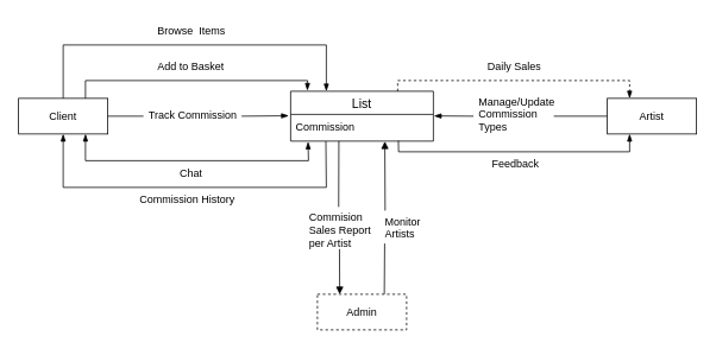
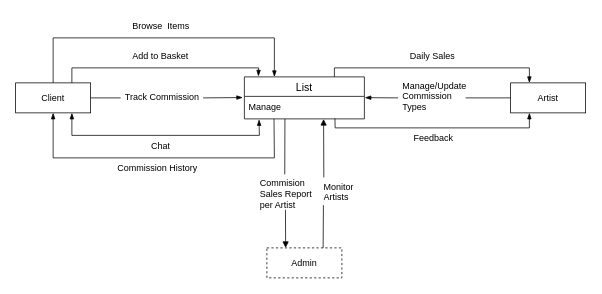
  <mxCell id="0" />
  <mxCell id="1" parent="0" />
  <mxCell id="2" value="Client" style="whiteSpace=wrap;html=1;align=center;" parent="1" vertex="1"><mxGeometry x="20" y="110" width="100" height="40" as="geometry" /></mxCell>
  <mxCell id="3" value="List" style="swimlane;fontStyle=0;childLayout=stackLayout;horizontal=1;startSize=26;horizontalStack=0;resizeParent=1;resizeParentMax=0;resizeLast=0;collapsible=1;marginBottom=0;align=center;fontSize=14;" parent="1" vertex="1"><mxGeometry x="325" y="102" width="160" height="56" as="geometry" /></mxCell>
- <mxCell id="4" value="Commission" style="text;strokeColor=none;fillColor=none;spacingLeft=4;spacingRight=4;overflow=hidden;rotatable=0;points=[[0,0.5],[1,0.5]];portConstraint=eastwest;fontSize=12;whiteSpace=wrap;html=1;" parent="3" vertex="1"><mxGeometry y="26" width="160" height="30" as="geometry" /></mxCell>
+ <mxCell id="4" value="Manage" style="text;strokeColor=none;fillColor=none;spacingLeft=4;spacingRight=4;overflow=hidden;rotatable=0;points=[[0,0.5],[1,0.5]];portConstraint=eastwest;fontSize=12;whiteSpace=wrap;html=1;" parent="3" vertex="1"><mxGeometry y="26" width="160" height="30" as="geometry" /></mxCell>
  <mxCell id="5" value="Artist" style="whiteSpace=wrap;html=1;align=center;" parent="1" vertex="1"><mxGeometry x="680" y="110" width="100" height="40" as="geometry" /></mxCell>
  <mxCell id="6" value="Admin" style="whiteSpace=wrap;html=1;align=center;dashed=1;" parent="1" vertex="1"><mxGeometry x="355" y="330" width="100" height="40" as="geometry" /></mxCell>
  <mxCell id="7" value="Browse&amp;nbsp; Items" style="text;strokeColor=none;fillColor=none;spacingLeft=4;spacingRight=4;overflow=hidden;rotatable=0;points=[[0,0.5],[1,0.5]];portConstraint=eastwest;fontSize=12;whiteSpace=wrap;html=1;" parent="1" vertex="1"><mxGeometry x="170" y="20" width="90" height="30" as="geometry" /></mxCell>
  <mxCell id="8" value="Add to Basket" style="text;strokeColor=none;fillColor=none;spacingLeft=4;spacingRight=4;overflow=hidden;rotatable=0;points=[[0,0.5],[1,0.5]];portConstraint=eastwest;fontSize=12;whiteSpace=wrap;html=1;" parent="1" vertex="1"><mxGeometry x="170" y="60" width="90" height="30" as="geometry" /></mxCell>
  <mxCell id="9" value="Track Commission" style="text;strokeColor=none;fillColor=none;spacingLeft=4;spacingRight=4;overflow=hidden;rotatable=0;points=[[0,0.5],[1,0.5]];portConstraint=eastwest;fontSize=12;whiteSpace=wrap;html=1;" parent="1" vertex="1"><mxGeometry x="160" y="115" width="110" height="30" as="geometry" /></mxCell>
  <mxCell id="10" value="Chat" style="text;strokeColor=none;fillColor=none;spacingLeft=4;spacingRight=4;overflow=hidden;rotatable=0;points=[[0,0.5],[1,0.5]];portConstraint=eastwest;fontSize=12;whiteSpace=wrap;html=1;" parent="1" vertex="1"><mxGeometry x="195" y="180" width="40" height="30" as="geometry" /></mxCell>
  <mxCell id="11" value="Commission History" style="text;strokeColor=none;fillColor=none;spacingLeft=4;spacingRight=4;overflow=hidden;rotatable=0;points=[[0,0.5],[1,0.5]];portConstraint=eastwest;fontSize=12;whiteSpace=wrap;html=1;" parent="1" vertex="1"><mxGeometry x="150" y="210" width="130" height="30" as="geometry" /></mxCell>
  <mxCell id="12" value="Daily Sales" style="text;strokeColor=none;fillColor=none;spacingLeft=4;spacingRight=4;overflow=hidden;rotatable=0;points=[[0,0.5],[1,0.5]];portConstraint=eastwest;fontSize=12;whiteSpace=wrap;html=1;" parent="1" vertex="1"><mxGeometry x="540" y="60" width="80" height="30" as="geometry" /></mxCell>
  <mxCell id="13" value="Manage/Update Commission Types" style="text;strokeColor=none;fillColor=none;spacingLeft=4;spacingRight=4;overflow=hidden;rotatable=0;points=[[0,0.5],[1,0.5]];portConstraint=eastwest;fontSize=12;whiteSpace=wrap;html=1;" parent="1" vertex="1"><mxGeometry x="530" y="100" width="100" height="60" as="geometry" /></mxCell>
  <mxCell id="14" value="Feedback" style="text;strokeColor=none;fillColor=none;spacingLeft=4;spacingRight=4;overflow=hidden;rotatable=0;points=[[0,0.5],[1,0.5]];portConstraint=eastwest;fontSize=12;whiteSpace=wrap;html=1;" parent="1" vertex="1"><mxGeometry x="545" y="170" width="70" height="30" as="geometry" /></mxCell>
  <mxCell id="15" value="Commision Sales Report per Artist" style="text;strokeColor=none;fillColor=none;spacingLeft=4;spacingRight=4;overflow=hidden;rotatable=0;points=[[0,0.5],[1,0.5]];portConstraint=eastwest;fontSize=12;whiteSpace=wrap;html=1;" parent="1" vertex="1"><mxGeometry x="340" y="230" width="85" height="50" as="geometry" /></mxCell>
  <mxCell id="16" value="Monitor Artists" style="text;strokeColor=none;fillColor=none;spacingLeft=4;spacingRight=4;overflow=hidden;rotatable=0;points=[[0,0.5],[1,0.5]];portConstraint=eastwest;fontSize=12;whiteSpace=wrap;html=1;" parent="1" vertex="1"><mxGeometry x="425" y="235" width="50" height="40" as="geometry" /></mxCell>
  <mxCell id="17" value="" style="endArrow=blockThin;html=1;rounded=0;exitX=0.5;exitY=0;exitDx=0;exitDy=0;entryX=0.25;entryY=0;entryDx=0;entryDy=0;endFill=1;" parent="1" source="2" target="3" edge="1"><mxGeometry relative="1" as="geometry"><mxPoint x="125" y="-90" as="sourcePoint" /><mxPoint x="360" y="50" as="targetPoint" /><Array as="points"><mxPoint x="70" y="50" /><mxPoint x="365" y="50" /></Array></mxGeometry></mxCell>
  <mxCell id="18" value="" style="endArrow=blockThin;html=1;rounded=0;exitX=0.75;exitY=0;exitDx=0;exitDy=0;entryX=0.117;entryY=-0.013;entryDx=0;entryDy=0;entryPerimeter=0;endFill=1;" parent="1" source="2" target="3" edge="1"><mxGeometry relative="1" as="geometry"><mxPoint x="290" y="120" as="sourcePoint" /><mxPoint x="450" y="120" as="targetPoint" /><Array as="points"><mxPoint x="95" y="90" /><mxPoint x="344" y="90" /></Array></mxGeometry></mxCell>
  <mxCell id="19" value="" style="endArrow=none;html=1;rounded=0;exitX=1;exitY=0.5;exitDx=0;exitDy=0;" parent="1" source="2" target="9" edge="1"><mxGeometry relative="1" as="geometry"><mxPoint x="280" y="110" as="sourcePoint" /><mxPoint x="440" y="110" as="targetPoint" /></mxGeometry></mxCell>
  <mxCell id="20" value="" style="endArrow=blockThin;html=1;rounded=0;entryX=-0.013;entryY=0.052;entryDx=0;entryDy=0;entryPerimeter=0;endFill=1;" parent="1" target="4" edge="1"><mxGeometry relative="1" as="geometry"><mxPoint x="270" y="130" as="sourcePoint" /><mxPoint x="310" y="130" as="targetPoint" /></mxGeometry></mxCell>
  <mxCell id="21" value="" style="endArrow=blockThin;html=1;rounded=0;exitX=0.75;exitY=1;exitDx=0;exitDy=0;entryX=0.122;entryY=1.024;entryDx=0;entryDy=0;entryPerimeter=0;startArrow=blockThin;startFill=1;endFill=1;" parent="1" source="2" target="4" edge="1"><mxGeometry relative="1" as="geometry"><mxPoint x="290" y="110" as="sourcePoint" /><mxPoint x="450" y="110" as="targetPoint" /><Array as="points"><mxPoint x="95" y="180" /><mxPoint x="345" y="180" /></Array></mxGeometry></mxCell>
  <mxCell id="22" value="" style="endArrow=none;html=1;rounded=0;exitX=0.5;exitY=1;exitDx=0;exitDy=0;entryX=0.247;entryY=1.005;entryDx=0;entryDy=0;entryPerimeter=0;startArrow=blockThin;startFill=1;" parent="1" source="2" target="4" edge="1"><mxGeometry relative="1" as="geometry"><mxPoint x="250" y="90" as="sourcePoint" /><mxPoint x="410" y="90" as="targetPoint" /><Array as="points"><mxPoint x="70" y="210" /><mxPoint x="365" y="210" /></Array></mxGeometry></mxCell>
- <mxCell id="23" value="" style="endArrow=blockThin;html=1;rounded=0;exitX=0.75;exitY=0;exitDx=0;exitDy=0;entryX=0.25;entryY=0;entryDx=0;entryDy=0;endFill=1;dashed=1;" parent="1" source="3" target="5" edge="1"><mxGeometry relative="1" as="geometry"><mxPoint x="460" y="100" as="sourcePoint" /><mxPoint x="390" y="30" as="targetPoint" /><Array as="points"><mxPoint x="445" y="90" /><mxPoint x="705" y="90" /></Array></mxGeometry></mxCell>
+ <mxCell id="23" value="" style="endArrow=blockThin;html=1;rounded=0;exitX=0.75;exitY=0;exitDx=0;exitDy=0;entryX=0.25;entryY=0;entryDx=0;entryDy=0;endFill=1;" parent="1" source="3" target="5" edge="1"><mxGeometry relative="1" as="geometry"><mxPoint x="460" y="100" as="sourcePoint" /><mxPoint x="390" y="30" as="targetPoint" /><Array as="points"><mxPoint x="445" y="90" /><mxPoint x="705" y="90" /></Array></mxGeometry></mxCell>
  <mxCell id="24" value="" style="endArrow=none;html=1;rounded=0;exitX=1.004;exitY=0.057;exitDx=0;exitDy=0;exitPerimeter=0;entryX=0;entryY=0.5;entryDx=0;entryDy=0;startArrow=blockThin;startFill=1;" parent="1" source="4" target="13" edge="1"><mxGeometry relative="1" as="geometry"><mxPoint x="470" y="90" as="sourcePoint" /><mxPoint x="630" y="90" as="targetPoint" /></mxGeometry></mxCell>
  <mxCell id="25" value="" style="line;strokeWidth=1;rotatable=0;dashed=0;labelPosition=right;align=left;verticalAlign=middle;spacingTop=0;spacingLeft=6;points=[];portConstraint=eastwest;" parent="1" vertex="1"><mxGeometry x="620" y="125" width="60" height="10" as="geometry" /></mxCell>
  <mxCell id="26" value="" style="endArrow=blockThin;html=1;rounded=0;exitX=0.755;exitY=0.984;exitDx=0;exitDy=0;exitPerimeter=0;entryX=0.25;entryY=1;entryDx=0;entryDy=0;endFill=1;" parent="1" source="4" target="5" edge="1"><mxGeometry relative="1" as="geometry"><mxPoint x="530" y="100" as="sourcePoint" /><mxPoint x="690" y="100" as="targetPoint" /><Array as="points"><mxPoint x="446" y="170" /><mxPoint x="705" y="170" /></Array></mxGeometry></mxCell>
  <mxCell id="27" value="" style="endArrow=block;html=1;rounded=0;entryX=0.25;entryY=0;entryDx=0;entryDy=0;exitX=0.468;exitY=0.984;exitDx=0;exitDy=0;exitPerimeter=0;endFill=1;" parent="1" source="15" target="6" edge="1"><mxGeometry relative="1" as="geometry"><mxPoint x="440" y="290" as="sourcePoint" /><mxPoint x="530" y="130" as="targetPoint" /></mxGeometry></mxCell>
  <mxCell id="28" value="" style="endArrow=none;html=1;rounded=0;exitX=0.457;exitY=0.039;exitDx=0;exitDy=0;exitPerimeter=0;entryX=0.338;entryY=1.002;entryDx=0;entryDy=0;entryPerimeter=0;" parent="1" source="15" target="4" edge="1"><mxGeometry relative="1" as="geometry"><mxPoint x="320" y="220" as="sourcePoint" /><mxPoint x="379" y="160" as="targetPoint" /></mxGeometry></mxCell>
  <mxCell id="29" value="" style="endArrow=block;html=1;rounded=0;exitX=0.119;exitY=0.027;exitDx=0;exitDy=0;exitPerimeter=0;entryX=0.66;entryY=1.009;entryDx=0;entryDy=0;entryPerimeter=0;endFill=1;" parent="1" source="16" target="4" edge="1"><mxGeometry relative="1" as="geometry"><mxPoint x="441" y="235.82" as="sourcePoint" /><mxPoint x="439.72" y="158" as="targetPoint" /></mxGeometry></mxCell>
  <mxCell id="30" value="" style="endArrow=none;html=1;rounded=0;exitX=0.108;exitY=0.951;exitDx=0;exitDy=0;exitPerimeter=0;entryX=0.75;entryY=0;entryDx=0;entryDy=0;" parent="1" source="16" target="6" edge="1"><mxGeometry relative="1" as="geometry"><mxPoint x="400" y="280" as="sourcePoint" /><mxPoint x="560" y="280" as="targetPoint" /></mxGeometry></mxCell>
